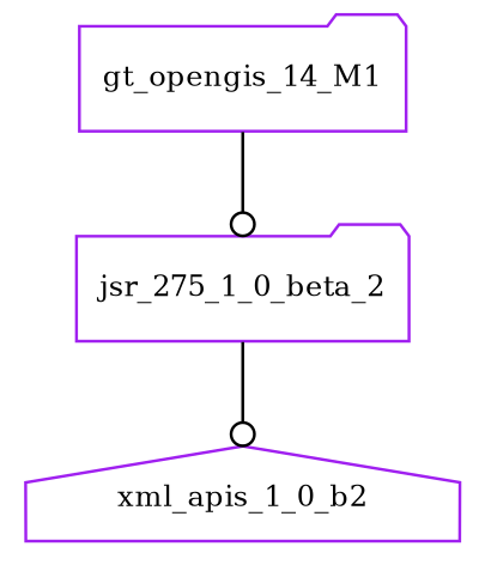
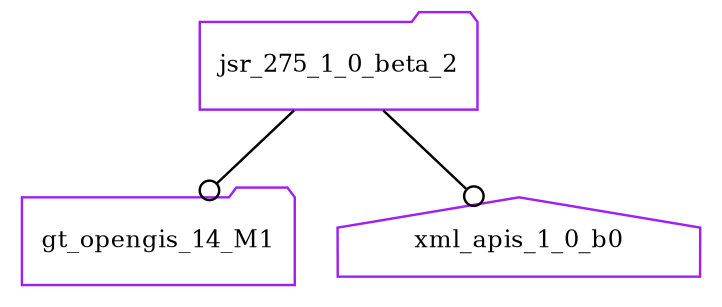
  digraph {
    node [color=purple fontsize=10.0 shape=folder]
    edge [arrowhead=odot]
    gt_opengis_14_M1
    jsr_275_1_0_beta_2
-   xml_apis_1_0_b2 [shape=house]
-   gt_opengis_14_M1 -> jsr_275_1_0_beta_2
+   xml_apis_1_0_b2 [shape=house label=xml_apis_1_0_b0]
+   jsr_275_1_0_beta_2 -> gt_opengis_14_M1
    jsr_275_1_0_beta_2 -> xml_apis_1_0_b2
  }
